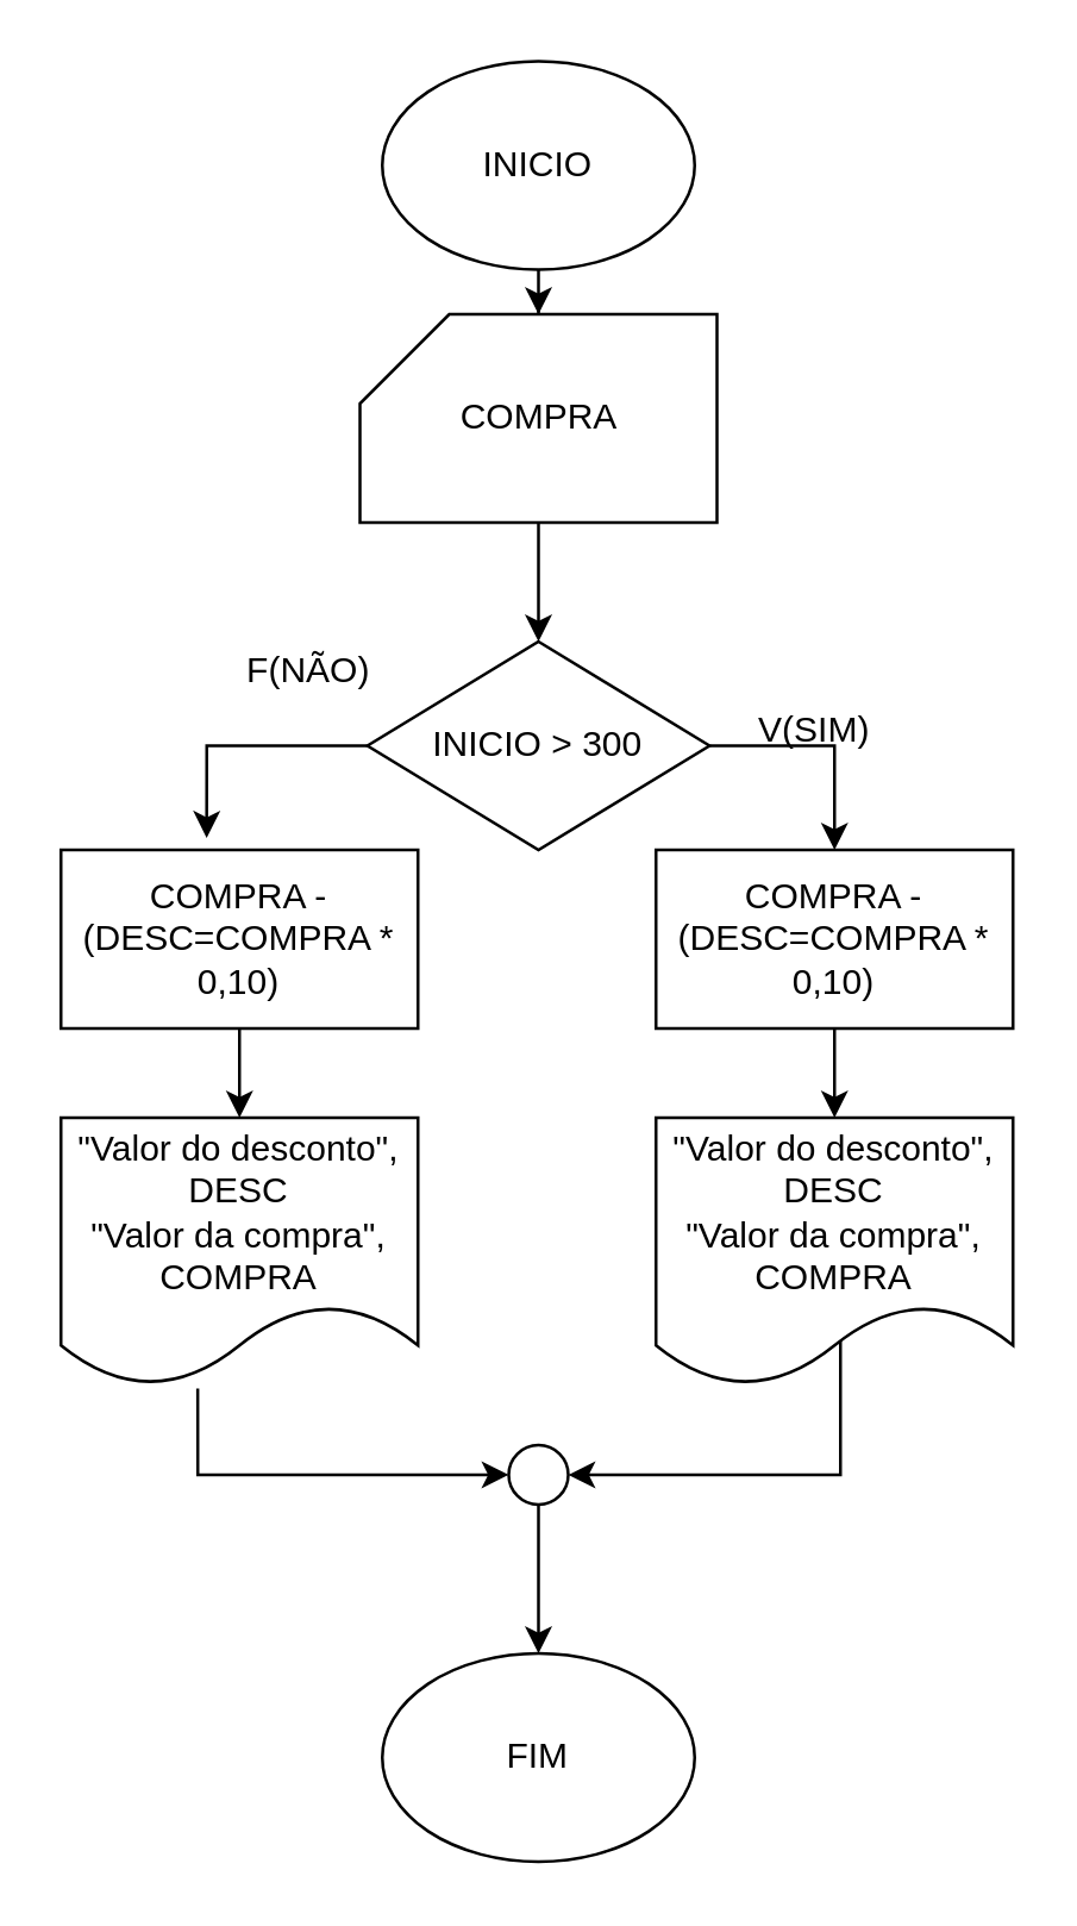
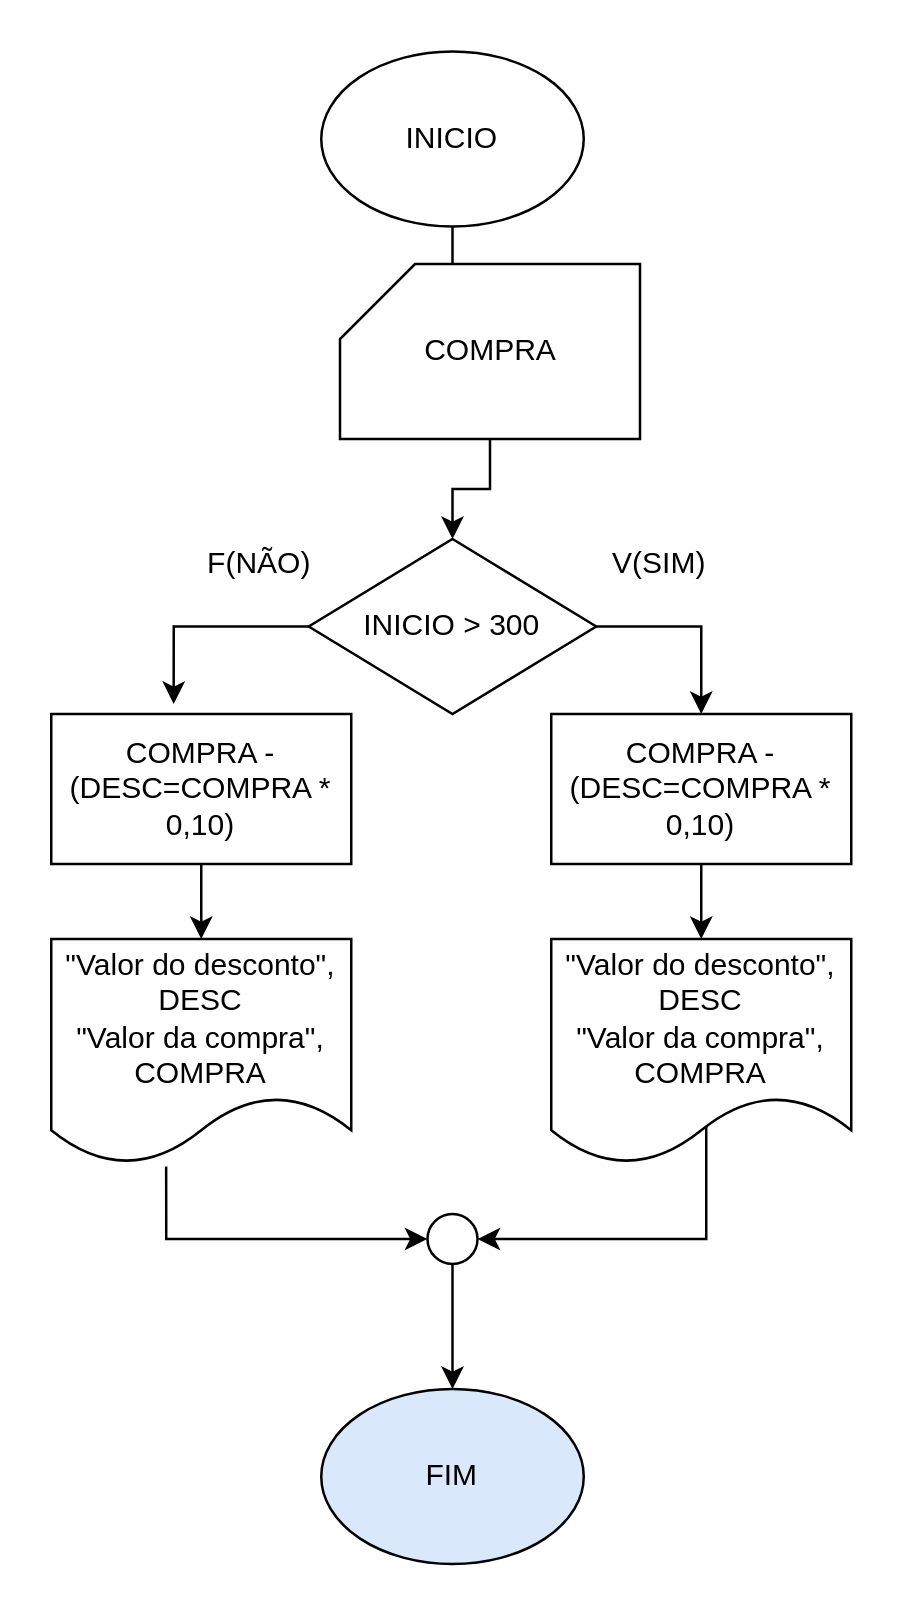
  <mxCell id="0" />
  <mxCell id="1" parent="0" />
  <mxCell id="2" style="edgeStyle=orthogonalEdgeStyle;rounded=0;orthogonalLoop=1;jettySize=auto;html=1;entryX=0.5;entryY=0;entryDx=0;entryDy=0;entryPerimeter=0;" edge="1" parent="1" source="3" target="5"><mxGeometry relative="1" as="geometry" /></mxCell>
  <mxCell id="3" value="INICIO" style="ellipse;whiteSpace=wrap;html=1;" vertex="1" parent="1"><mxGeometry x="128" y="20" width="105" height="70" as="geometry" /></mxCell>
  <mxCell id="4" style="edgeStyle=orthogonalEdgeStyle;rounded=0;orthogonalLoop=1;jettySize=auto;html=1;entryX=0.5;entryY=0;entryDx=0;entryDy=0;" edge="1" parent="1" source="5" target="8"><mxGeometry relative="1" as="geometry" /></mxCell>
- <mxCell id="5" value="COMPRA" style="shape=card;whiteSpace=wrap;html=1;" vertex="1" parent="1"><mxGeometry x="120.5" y="105" width="120" height="70" as="geometry" /></mxCell>
+ <mxCell id="5" value="COMPRA" style="shape=card;whiteSpace=wrap;html=1;" vertex="1" parent="1"><mxGeometry x="135.5" y="105" width="120" height="70" as="geometry" /></mxCell>
  <mxCell id="6" style="edgeStyle=orthogonalEdgeStyle;rounded=0;orthogonalLoop=1;jettySize=auto;html=1;exitX=1;exitY=0.5;exitDx=0;exitDy=0;entryX=0.5;entryY=0;entryDx=0;entryDy=0;" edge="1" parent="1" source="8" target="13"><mxGeometry relative="1" as="geometry" /></mxCell>
  <mxCell id="7" style="edgeStyle=orthogonalEdgeStyle;rounded=0;orthogonalLoop=1;jettySize=auto;html=1;entryX=0.408;entryY=-0.067;entryDx=0;entryDy=0;entryPerimeter=0;exitX=0;exitY=0.5;exitDx=0;exitDy=0;" edge="1" parent="1" source="8" target="21"><mxGeometry relative="1" as="geometry" /></mxCell>
  <mxCell id="8" value="INICIO &amp;gt; 300" style="rhombus;whiteSpace=wrap;html=1;" vertex="1" parent="1"><mxGeometry x="123" y="215" width="115" height="70" as="geometry" /></mxCell>
- <mxCell id="9" value="FIM" style="ellipse;whiteSpace=wrap;html=1;" vertex="1" parent="1"><mxGeometry x="128" y="555" width="105" height="70" as="geometry" /></mxCell>
- <mxCell id="10" value="V(SIM)" style="text;html=1;align=center;verticalAlign=middle;resizable=0;points=[];autosize=1;strokeColor=none;fillColor=none;" vertex="1" parent="1"><mxGeometry x="248" y="235" width="50" height="20" as="geometry" /></mxCell>
+ <mxCell id="9" value="FIM" style="ellipse;whiteSpace=wrap;html=1;fillColor=#dae8fc;" vertex="1" parent="1"><mxGeometry x="128" y="555" width="105" height="70" as="geometry" /></mxCell>
+ <mxCell id="10" value="V(SIM)" style="text;html=1;align=center;verticalAlign=middle;resizable=0;points=[];autosize=1;strokeColor=none;fillColor=none;" vertex="1" parent="1"><mxGeometry x="238" y="215" width="50" height="20" as="geometry" /></mxCell>
  <mxCell id="11" value="F(NÃO)" style="text;html=1;align=center;verticalAlign=middle;resizable=0;points=[];autosize=1;strokeColor=none;fillColor=none;" vertex="1" parent="1"><mxGeometry x="73" y="215" width="60" height="20" as="geometry" /></mxCell>
  <mxCell id="12" style="edgeStyle=orthogonalEdgeStyle;rounded=0;orthogonalLoop=1;jettySize=auto;html=1;exitX=0.5;exitY=1;exitDx=0;exitDy=0;entryX=0.5;entryY=0;entryDx=0;entryDy=0;" edge="1" parent="1" source="13" target="15"><mxGeometry relative="1" as="geometry" /></mxCell>
  <mxCell id="13" value="COMPRA - (DESC=COMPRA * 0,10)" style="rounded=0;whiteSpace=wrap;html=1;" vertex="1" parent="1"><mxGeometry x="220" y="285" width="120" height="60" as="geometry" /></mxCell>
  <mxCell id="14" style="edgeStyle=orthogonalEdgeStyle;rounded=0;orthogonalLoop=1;jettySize=auto;html=1;entryX=1;entryY=0.5;entryDx=0;entryDy=0;exitX=0.508;exitY=0.822;exitDx=0;exitDy=0;exitPerimeter=0;" edge="1" parent="1" source="15" target="19"><mxGeometry relative="1" as="geometry"><mxPoint x="350" y="555" as="sourcePoint" /><Array as="points"><mxPoint x="282" y="449" /><mxPoint x="282" y="495" /></Array></mxGeometry></mxCell>
  <mxCell id="15" value="&quot;Valor do desconto&quot;, DESC&lt;br&gt;&quot;Valor da compra&quot;, COMPRA&lt;br&gt;" style="shape=document;whiteSpace=wrap;html=1;boundedLbl=1;" vertex="1" parent="1"><mxGeometry x="220" y="375" width="120" height="90" as="geometry" /></mxCell>
  <mxCell id="16" style="edgeStyle=orthogonalEdgeStyle;rounded=0;orthogonalLoop=1;jettySize=auto;html=1;entryX=0;entryY=0.5;entryDx=0;entryDy=0;exitX=0.383;exitY=1.011;exitDx=0;exitDy=0;exitPerimeter=0;" edge="1" parent="1" source="17" target="19"><mxGeometry relative="1" as="geometry" /></mxCell>
  <mxCell id="17" value="&quot;Valor do desconto&quot;, DESC&lt;br&gt;&quot;Valor da compra&quot;, COMPRA&lt;br&gt;" style="shape=document;whiteSpace=wrap;html=1;boundedLbl=1;" vertex="1" parent="1"><mxGeometry x="20" y="375" width="120" height="90" as="geometry" /></mxCell>
  <mxCell id="18" style="edgeStyle=orthogonalEdgeStyle;rounded=0;orthogonalLoop=1;jettySize=auto;html=1;entryX=0.5;entryY=0;entryDx=0;entryDy=0;" edge="1" parent="1" source="19" target="9"><mxGeometry relative="1" as="geometry" /></mxCell>
  <mxCell id="19" value="" style="ellipse;whiteSpace=wrap;html=1;aspect=fixed;" vertex="1" parent="1"><mxGeometry x="170.5" y="485" width="20" height="20" as="geometry" /></mxCell>
  <mxCell id="20" style="edgeStyle=orthogonalEdgeStyle;rounded=0;orthogonalLoop=1;jettySize=auto;html=1;entryX=0.5;entryY=0;entryDx=0;entryDy=0;" edge="1" parent="1" source="21" target="17"><mxGeometry relative="1" as="geometry" /></mxCell>
  <mxCell id="21" value="COMPRA - (DESC=COMPRA * 0,10)" style="rounded=0;whiteSpace=wrap;html=1;" vertex="1" parent="1"><mxGeometry x="20" y="285" width="120" height="60" as="geometry" /></mxCell>
